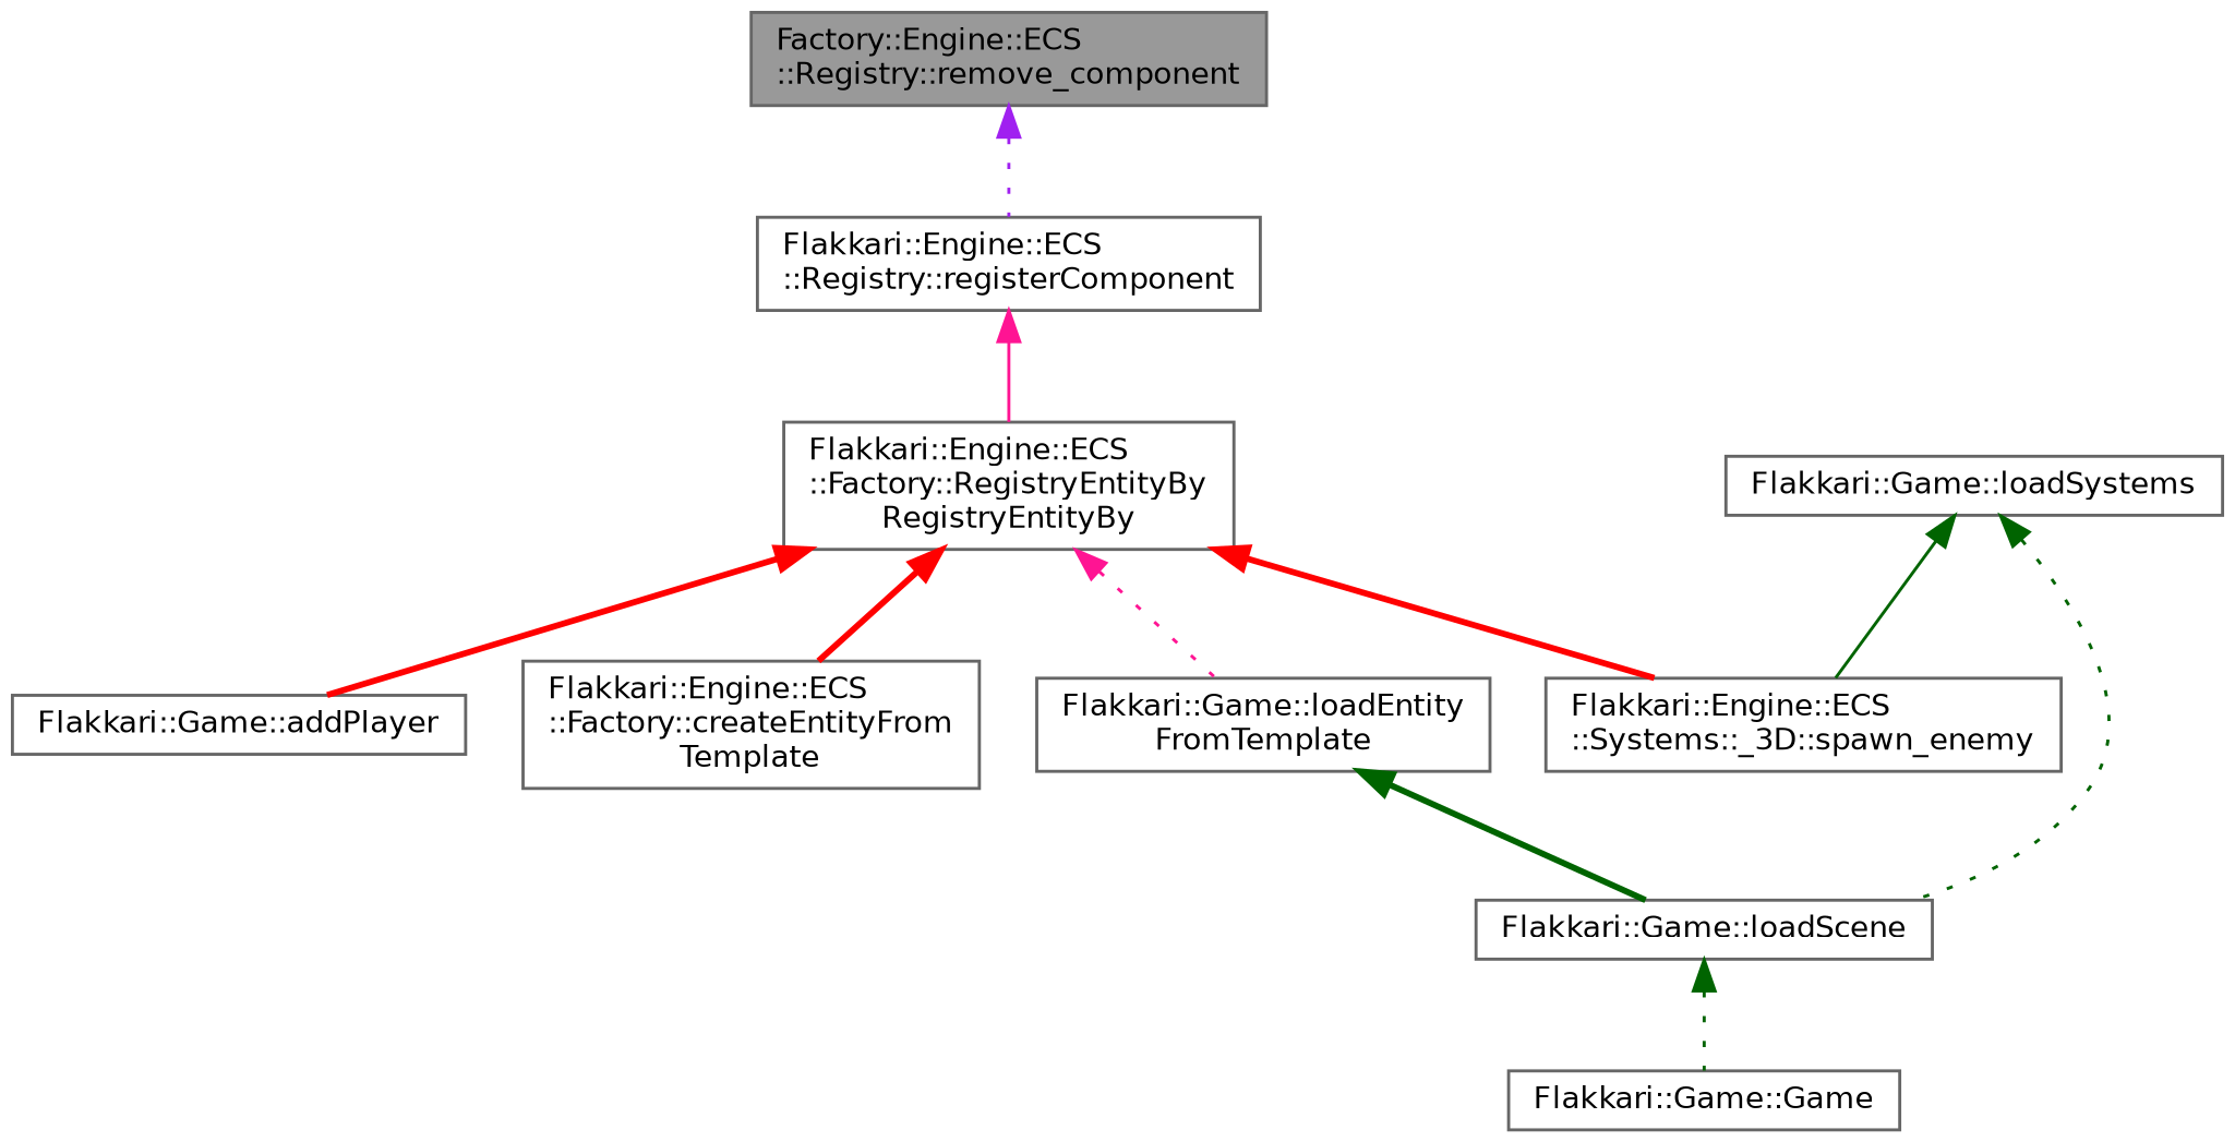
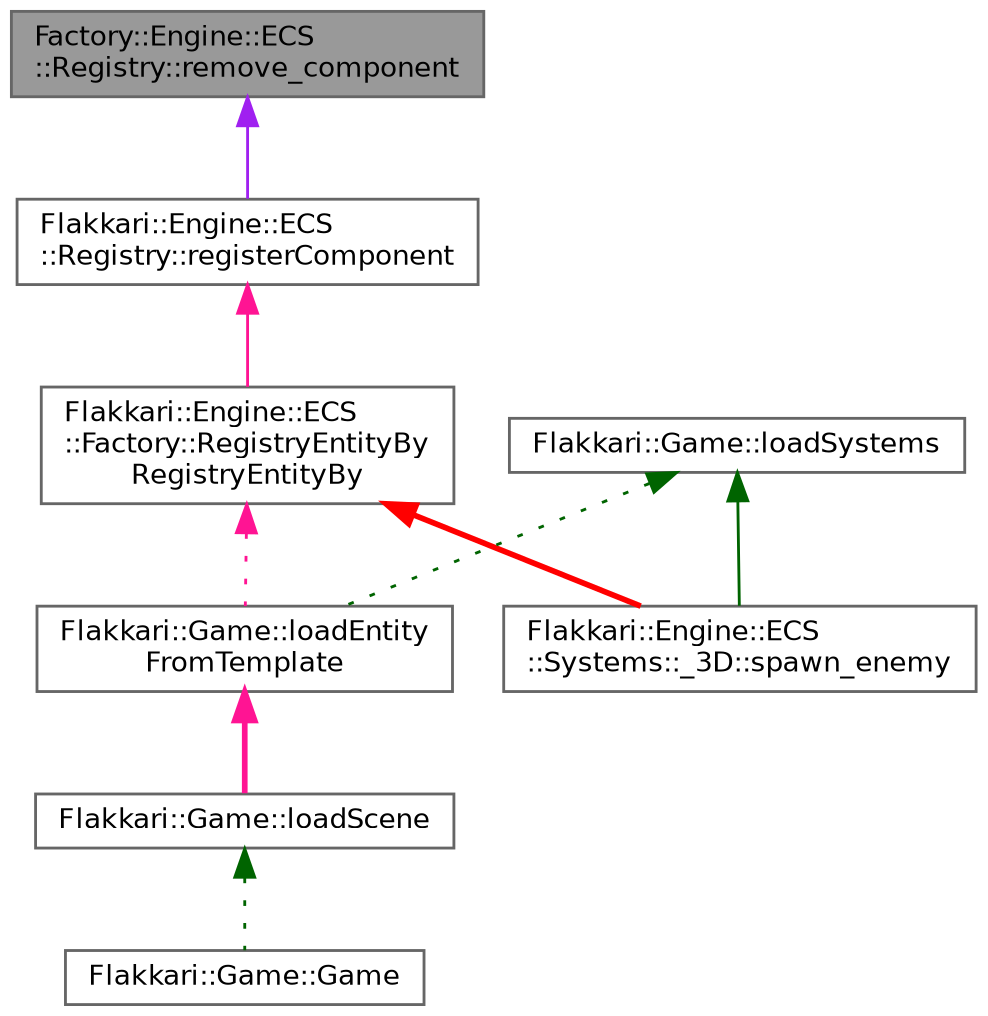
  digraph {
    rankdir=TB
    node [color=grey40 fillcolor=white fontname=Helvetica fontsize=10 shape=box style=filled]
    edge [color=darkgreen dir=back fontname=Helvetica fontsize=10 labelfontname=Helvetica labelfontsize=10 style=dotted]
    n1 [color=gray40 fillcolor=grey60 fontcolor=black height=0.2 label="Factory::Engine::ECS\l::Registry::remove_component" width=0.4]
    n2 [height=0.2 label="Flakkari::Engine::ECS\l::Registry::registerComponent" width=0.4]
    n3 [height=0.2 label="Flakkari::Engine::ECS\l::Factory::RegistryEntityBy\lRegistryEntityBy" width=0.4]
-   n4 [height=0.2 label="Flakkari::Game::addPlayer" width=0.4]
-   n5 [height=0.2 label="Flakkari::Engine::ECS\l::Factory::createEntityFrom\lTemplate" width=0.4]
    n6 [height=0.2 label="Flakkari::Game::loadEntity\lFromTemplate" width=0.4]
    n7 [height=0.2 label="Flakkari::Engine::ECS\l::Systems::_3D::spawn_enemy" width=0.4]
    n8 [height=0.2 label="Flakkari::Game::loadScene" width=0.4]
    n9 [height=0.2 label="Flakkari::Game::Game" width=0.4]
    n10 [height=0.2 label="Flakkari::Game::loadSystems" width=0.4]
-   n1 -> n2 [color=purple]
+   n1 -> n2 [color=purple style=solid]
    n2 -> n3 [color=deeppink style=solid]
-   n3 -> n4 [color=red style=bold]
-   n3 -> n5 [color=red style=bold]
    n3 -> n6 [color=deeppink]
    n3 -> n7 [color=red style=bold]
-   n6 -> n8 [style=bold]
+   n6 -> n8 [color=deeppink style=bold]
    n8 -> n9
    n10 -> n7 [style=solid]
-   n10 -> n8
+   n10 -> n6
  }
